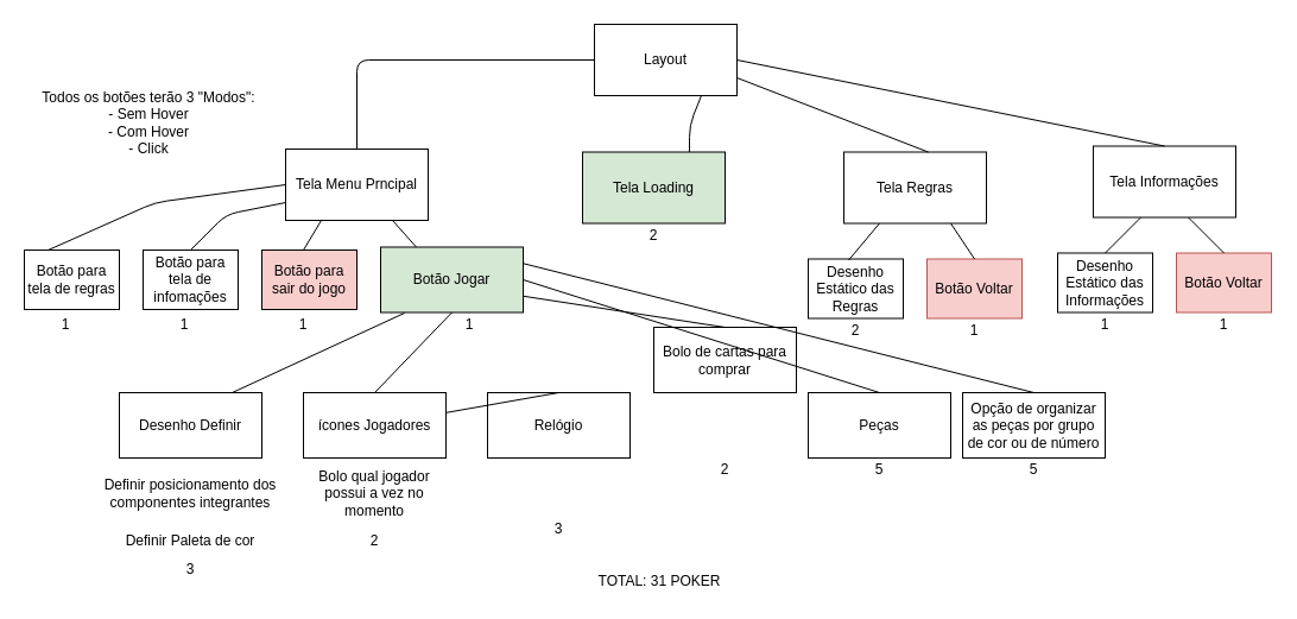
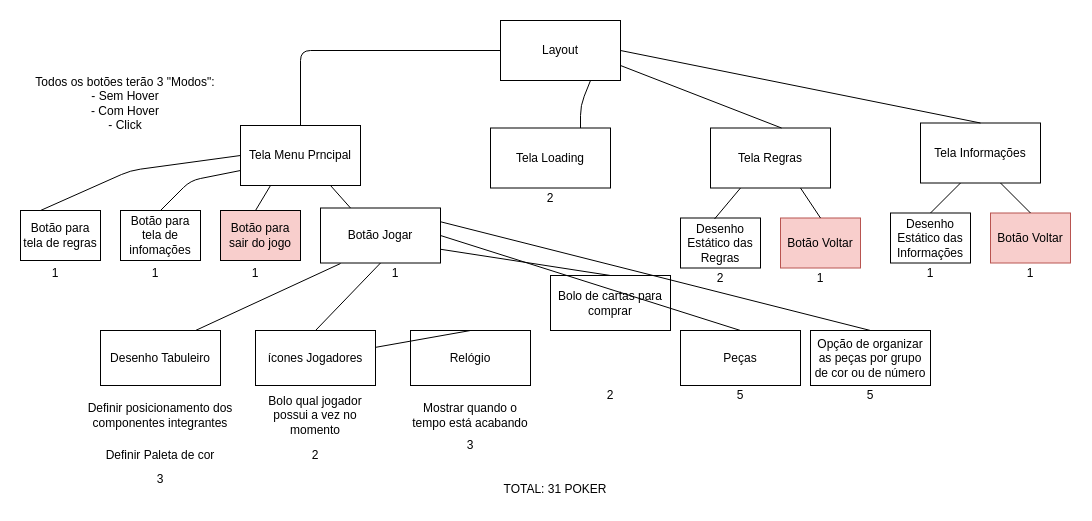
  <mxCell id="0" />
  <mxCell id="1" parent="0" />
  <mxCell id="2" value="Layout&lt;br&gt;" style="whiteSpace=wrap;html=1;rounded=0;" parent="1" vertex="1"><mxGeometry x="500" y="20" width="120" height="60" as="geometry" /></mxCell>
  <mxCell id="3" value="Tela Menu Prncipal" style="rounded=0;whiteSpace=wrap;html=1;" parent="1" vertex="1"><mxGeometry x="240" y="125" width="120" height="60" as="geometry" /></mxCell>
- <mxCell id="4" value="Tela Loading" style="rounded=0;whiteSpace=wrap;html=1;fillColor=#d5e8d4;" parent="1" vertex="1"><mxGeometry x="490" y="127.5" width="120" height="60" as="geometry" /></mxCell>
+ <mxCell id="4" value="Tela Loading" style="rounded=0;whiteSpace=wrap;html=1;" parent="1" vertex="1"><mxGeometry x="490" y="127.5" width="120" height="60" as="geometry" /></mxCell>
  <mxCell id="5" value="Tela Regras" style="rounded=0;whiteSpace=wrap;html=1;" parent="1" vertex="1"><mxGeometry x="710" y="127.5" width="120" height="60" as="geometry" /></mxCell>
  <mxCell id="6" value="Tela Informações" style="rounded=0;whiteSpace=wrap;html=1;" parent="1" vertex="1"><mxGeometry x="920" y="122.5" width="120" height="60" as="geometry" /></mxCell>
  <mxCell id="7" value="Desenho Estático das Informações&lt;br&gt;" style="rounded=0;whiteSpace=wrap;html=1;" parent="1" vertex="1"><mxGeometry x="890" y="212.5" width="80" height="50" as="geometry" /></mxCell>
  <mxCell id="8" value="Botão Voltar&lt;br&gt;" style="rounded=0;whiteSpace=wrap;html=1;fillColor=#f8cecc;strokeColor=#b85450;" parent="1" vertex="1"><mxGeometry x="990" y="212.5" width="80" height="50" as="geometry" /></mxCell>
  <mxCell id="9" value="Desenho Estático das Regras&lt;br&gt;" style="rounded=0;whiteSpace=wrap;html=1;" parent="1" vertex="1"><mxGeometry x="680" y="217.5" width="80" height="50" as="geometry" /></mxCell>
  <mxCell id="10" value="Botão Voltar&lt;br&gt;" style="rounded=0;whiteSpace=wrap;html=1;fillColor=#f8cecc;strokeColor=#b85450;" parent="1" vertex="1"><mxGeometry x="780" y="217.5" width="80" height="50" as="geometry" /></mxCell>
  <mxCell id="11" value="Botão para tela de regras&lt;br&gt;" style="rounded=0;whiteSpace=wrap;html=1;" parent="1" vertex="1"><mxGeometry x="20" y="210" width="80" height="50" as="geometry" /></mxCell>
  <mxCell id="12" value="Botão para tela de infomações&lt;br&gt;" style="rounded=0;whiteSpace=wrap;html=1;" parent="1" vertex="1"><mxGeometry x="120" y="210" width="80" height="50" as="geometry" /></mxCell>
  <mxCell id="13" value="Botão para sair do jogo&lt;br&gt;" style="rounded=0;whiteSpace=wrap;html=1;fillColor=#f8cecc;" parent="1" vertex="1"><mxGeometry x="220" y="210" width="80" height="50" as="geometry" /></mxCell>
- <mxCell id="14" value="Botão Jogar&lt;br&gt;" style="rounded=0;whiteSpace=wrap;html=1;fillColor=#d5e8d4;" parent="1" vertex="1"><mxGeometry x="320" y="207.5" width="120" height="55" as="geometry" /></mxCell>
- <mxCell id="15" value="Desenho Definir&lt;br&gt;" style="rounded=0;whiteSpace=wrap;html=1;" parent="1" vertex="1"><mxGeometry x="100" y="330" width="120" height="55" as="geometry" /></mxCell>
+ <mxCell id="14" value="Botão Jogar&lt;br&gt;" style="rounded=0;whiteSpace=wrap;html=1;" parent="1" vertex="1"><mxGeometry x="320" y="207.5" width="120" height="55" as="geometry" /></mxCell>
+ <mxCell id="15" value="Desenho Tabuleiro&lt;br&gt;" style="rounded=0;whiteSpace=wrap;html=1;" parent="1" vertex="1"><mxGeometry x="100" y="330" width="120" height="55" as="geometry" /></mxCell>
  <mxCell id="16" value="ícones Jogadores&lt;br&gt;" style="rounded=0;whiteSpace=wrap;html=1;" parent="1" vertex="1"><mxGeometry x="255" y="330" width="120" height="55" as="geometry" /></mxCell>
  <mxCell id="17" value="Relógio&lt;br&gt;" style="rounded=0;whiteSpace=wrap;html=1;" parent="1" vertex="1"><mxGeometry x="410" y="330" width="120" height="55" as="geometry" /></mxCell>
  <mxCell id="18" value="Bolo de cartas para comprar&lt;br&gt;" style="rounded=0;whiteSpace=wrap;html=1;" parent="1" vertex="1"><mxGeometry x="550" y="275" width="120" height="55" as="geometry" /></mxCell>
  <mxCell id="19" value="Peças&lt;br&gt;" style="rounded=0;whiteSpace=wrap;html=1;" parent="1" vertex="1"><mxGeometry x="680" y="330" width="120" height="55" as="geometry" /></mxCell>
  <mxCell id="20" value="" style="endArrow=none;html=1;" parent="1" source="3" target="2" edge="1"><mxGeometry width="50" height="50" relative="1" as="geometry"><mxPoint x="420" y="105" as="sourcePoint" /><mxPoint x="470" y="55" as="targetPoint" /><Array as="points"><mxPoint x="300" y="50" /></Array></mxGeometry></mxCell>
  <mxCell id="21" value="" style="endArrow=none;html=1;exitX=0.75;exitY=0;exitDx=0;exitDy=0;entryX=0.75;entryY=1;entryDx=0;entryDy=0;" parent="1" source="4" target="2" edge="1"><mxGeometry width="50" height="50" relative="1" as="geometry"><mxPoint x="740" y="127" as="sourcePoint" /><mxPoint x="620" y="60" as="targetPoint" /><Array as="points"><mxPoint x="580" y="105" /></Array></mxGeometry></mxCell>
  <mxCell id="22" value="" style="endArrow=none;html=1;exitX=0.592;exitY=0;exitDx=0;exitDy=0;exitPerimeter=0;entryX=1;entryY=0.75;entryDx=0;entryDy=0;" parent="1" source="5" target="2" edge="1"><mxGeometry width="50" height="50" relative="1" as="geometry"><mxPoint x="740" y="95" as="sourcePoint" /><mxPoint x="620" y="28" as="targetPoint" /><Array as="points" /></mxGeometry></mxCell>
  <mxCell id="23" value="" style="endArrow=none;html=1;exitX=0.5;exitY=0;exitDx=0;exitDy=0;entryX=1;entryY=0.5;entryDx=0;entryDy=0;" parent="1" source="6" target="2" edge="1"><mxGeometry width="50" height="50" relative="1" as="geometry"><mxPoint x="1180.5" y="120" as="sourcePoint" /><mxPoint x="839.5" y="45" as="targetPoint" /><Array as="points" /></mxGeometry></mxCell>
  <mxCell id="24" value="" style="endArrow=none;html=1;exitX=0.425;exitY=0.02;exitDx=0;exitDy=0;entryX=0.25;entryY=1;entryDx=0;entryDy=0;exitPerimeter=0;" parent="1" source="9" target="5" edge="1"><mxGeometry width="50" height="50" relative="1" as="geometry"><mxPoint x="560" y="227.5" as="sourcePoint" /><mxPoint x="560" y="197.5" as="targetPoint" /></mxGeometry></mxCell>
  <mxCell id="25" value="" style="endArrow=none;html=1;exitX=0.5;exitY=0;exitDx=0;exitDy=0;entryX=0.75;entryY=1;entryDx=0;entryDy=0;" parent="1" source="10" target="5" edge="1"><mxGeometry width="50" height="50" relative="1" as="geometry"><mxPoint x="794" y="218.5" as="sourcePoint" /><mxPoint x="820" y="187.5" as="targetPoint" /></mxGeometry></mxCell>
  <mxCell id="26" value="" style="endArrow=none;html=1;exitX=0.5;exitY=0;exitDx=0;exitDy=0;" parent="1" source="7" edge="1"><mxGeometry width="50" height="50" relative="1" as="geometry"><mxPoint x="910" y="232.5" as="sourcePoint" /><mxPoint x="960" y="182.5" as="targetPoint" /></mxGeometry></mxCell>
  <mxCell id="27" value="" style="endArrow=none;html=1;exitX=0.5;exitY=0;exitDx=0;exitDy=0;" parent="1" source="8" edge="1"><mxGeometry width="50" height="50" relative="1" as="geometry"><mxPoint x="1030" y="222.5" as="sourcePoint" /><mxPoint x="1000" y="182.5" as="targetPoint" /><Array as="points" /></mxGeometry></mxCell>
  <mxCell id="28" value="" style="endArrow=none;html=1;entryX=0.25;entryY=1;entryDx=0;entryDy=0;" parent="1" target="3" edge="1"><mxGeometry width="50" height="50" relative="1" as="geometry"><mxPoint x="255" y="210" as="sourcePoint" /><mxPoint x="285" y="190" as="targetPoint" /><Array as="points" /></mxGeometry></mxCell>
  <mxCell id="29" value="" style="endArrow=none;html=1;entryX=0.75;entryY=1;entryDx=0;entryDy=0;exitX=0.25;exitY=0;exitDx=0;exitDy=0;" parent="1" source="14" target="3" edge="1"><mxGeometry width="50" height="50" relative="1" as="geometry"><mxPoint x="330" y="235" as="sourcePoint" /><mxPoint x="380" y="185" as="targetPoint" /></mxGeometry></mxCell>
  <mxCell id="30" value="" style="endArrow=none;html=1;entryX=0;entryY=0.75;entryDx=0;entryDy=0;" parent="1" target="3" edge="1"><mxGeometry width="50" height="50" relative="1" as="geometry"><mxPoint x="160" y="210" as="sourcePoint" /><mxPoint x="190" y="180" as="targetPoint" /><Array as="points"><mxPoint x="190" y="180" /></Array></mxGeometry></mxCell>
  <mxCell id="31" value="" style="endArrow=none;html=1;entryX=0;entryY=0.5;entryDx=0;entryDy=0;" parent="1" target="3" edge="1"><mxGeometry width="50" height="50" relative="1" as="geometry"><mxPoint x="40" y="210" as="sourcePoint" /><mxPoint x="230" y="150" as="targetPoint" /><Array as="points"><mxPoint x="130" y="170" /></Array></mxGeometry></mxCell>
  <mxCell id="32" value="" style="endArrow=none;html=1;entryX=0.167;entryY=1.009;entryDx=0;entryDy=0;entryPerimeter=0;" parent="1" target="14" edge="1"><mxGeometry width="50" height="50" relative="1" as="geometry"><mxPoint x="195" y="330" as="sourcePoint" /><mxPoint x="245" y="280" as="targetPoint" /></mxGeometry></mxCell>
  <mxCell id="33" value="" style="endArrow=none;html=1;entryX=0.5;entryY=1;entryDx=0;entryDy=0;exitX=0.5;exitY=0;exitDx=0;exitDy=0;" parent="1" source="16" target="14" edge="1"><mxGeometry width="50" height="50" relative="1" as="geometry"><mxPoint x="321" y="340" as="sourcePoint" /><mxPoint x="360" y="285" as="targetPoint" /></mxGeometry></mxCell>
  <mxCell id="34" value="" style="endArrow=none;html=1;exitX=0.5;exitY=0;exitDx=0;exitDy=0;" parent="1" source="17" target="16" edge="1"><mxGeometry width="50" height="50" relative="1" as="geometry"><mxPoint x="440" y="330" as="sourcePoint" /><mxPoint x="490" y="280" as="targetPoint" /></mxGeometry></mxCell>
  <mxCell id="35" value="" style="endArrow=none;html=1;entryX=1;entryY=0.75;entryDx=0;entryDy=0;exitX=0.5;exitY=0;exitDx=0;exitDy=0;" parent="1" source="18" target="14" edge="1"><mxGeometry width="50" height="50" relative="1" as="geometry"><mxPoint x="510" y="270" as="sourcePoint" /><mxPoint x="560" y="220" as="targetPoint" /></mxGeometry></mxCell>
  <mxCell id="36" value="" style="endArrow=none;html=1;entryX=1;entryY=0.5;entryDx=0;entryDy=0;exitX=0.5;exitY=0;exitDx=0;exitDy=0;" parent="1" source="19" target="14" edge="1"><mxGeometry width="50" height="50" relative="1" as="geometry"><mxPoint x="20" y="460" as="sourcePoint" /><mxPoint x="70" y="410" as="targetPoint" /></mxGeometry></mxCell>
  <mxCell id="37" value="&lt;span&gt;Definir posicionamento dos componentes integrantes&lt;/span&gt;" style="text;html=1;strokeColor=none;fillColor=none;align=center;verticalAlign=middle;whiteSpace=wrap;rounded=0;" parent="1" vertex="1"><mxGeometry x="80" y="395" width="160" height="40" as="geometry" /></mxCell>
  <mxCell id="38" value="Definir Paleta de cor" style="text;html=1;strokeColor=none;fillColor=none;align=center;verticalAlign=middle;whiteSpace=wrap;rounded=0;" parent="1" vertex="1"><mxGeometry x="100" y="445" width="120" height="20" as="geometry" /></mxCell>
  <mxCell id="39" value="Bolo qual jogador possui a vez no momento" style="text;html=1;strokeColor=none;fillColor=none;align=center;verticalAlign=middle;whiteSpace=wrap;rounded=0;" parent="1" vertex="1"><mxGeometry x="255" y="405" width="120" height="20" as="geometry" /></mxCell>
+ <mxCell id="40" value="Mostrar quando o tempo está acabando" style="text;html=1;strokeColor=none;fillColor=none;align=center;verticalAlign=middle;whiteSpace=wrap;rounded=0;" parent="1" vertex="1"><mxGeometry x="410" y="405" width="120" height="20" as="geometry" /></mxCell>
  <mxCell id="41" value="Opção de organizar as peças por grupo de cor ou de número&lt;br&gt;" style="rounded=0;whiteSpace=wrap;html=1;" parent="1" vertex="1"><mxGeometry x="810" y="330" width="120" height="55" as="geometry" /></mxCell>
  <mxCell id="42" value="" style="endArrow=none;html=1;entryX=0.5;entryY=0;entryDx=0;entryDy=0;exitX=1;exitY=0.25;exitDx=0;exitDy=0;" parent="1" source="14" target="41" edge="1"><mxGeometry width="50" height="50" relative="1" as="geometry"><mxPoint x="-95" y="535" as="sourcePoint" /><mxPoint x="-45" y="485" as="targetPoint" /><Array as="points" /></mxGeometry></mxCell>
  <mxCell id="43" value="Todos os botões terão 3 &quot;Modos&quot;:&lt;br&gt;- Sem Hover&lt;br&gt;- Com Hover&lt;br&gt;- Click&lt;br&gt;" style="text;html=1;strokeColor=none;fillColor=none;align=center;verticalAlign=middle;whiteSpace=wrap;rounded=0;" parent="1" vertex="1"><mxGeometry x="25" y="65" width="200" height="75" as="geometry" /></mxCell>
  <mxCell id="44" value="1" style="text;html=1;strokeColor=none;fillColor=none;align=center;verticalAlign=middle;whiteSpace=wrap;rounded=0;" vertex="1" parent="1"><mxGeometry x="35" y="262.5" width="40" height="20" as="geometry" /></mxCell>
  <mxCell id="45" value="1" style="text;html=1;strokeColor=none;fillColor=none;align=center;verticalAlign=middle;whiteSpace=wrap;rounded=0;" vertex="1" parent="1"><mxGeometry x="135" y="262.5" width="40" height="20" as="geometry" /></mxCell>
  <mxCell id="46" value="1" style="text;html=1;strokeColor=none;fillColor=none;align=center;verticalAlign=middle;whiteSpace=wrap;rounded=0;" vertex="1" parent="1"><mxGeometry x="235" y="262.5" width="40" height="20" as="geometry" /></mxCell>
  <mxCell id="47" value="1" style="text;html=1;strokeColor=none;fillColor=none;align=center;verticalAlign=middle;whiteSpace=wrap;rounded=0;" vertex="1" parent="1"><mxGeometry x="375" y="262.5" width="40" height="20" as="geometry" /></mxCell>
  <mxCell id="48" value="1" style="text;html=1;strokeColor=none;fillColor=none;align=center;verticalAlign=middle;whiteSpace=wrap;rounded=0;" vertex="1" parent="1"><mxGeometry x="800" y="267.5" width="40" height="20" as="geometry" /></mxCell>
  <mxCell id="49" value="1" style="text;html=1;strokeColor=none;fillColor=none;align=center;verticalAlign=middle;whiteSpace=wrap;rounded=0;" vertex="1" parent="1"><mxGeometry x="1010" y="262.5" width="40" height="20" as="geometry" /></mxCell>
  <mxCell id="50" value="1" style="text;html=1;strokeColor=none;fillColor=none;align=center;verticalAlign=middle;whiteSpace=wrap;rounded=0;" vertex="1" parent="1"><mxGeometry x="910" y="262.5" width="40" height="20" as="geometry" /></mxCell>
  <mxCell id="51" value="2" style="text;html=1;strokeColor=none;fillColor=none;align=center;verticalAlign=middle;whiteSpace=wrap;rounded=0;" vertex="1" parent="1"><mxGeometry x="700" y="267.5" width="40" height="20" as="geometry" /></mxCell>
  <mxCell id="52" value="2" style="text;html=1;strokeColor=none;fillColor=none;align=center;verticalAlign=middle;whiteSpace=wrap;rounded=0;" vertex="1" parent="1"><mxGeometry x="530" y="187.5" width="40" height="20" as="geometry" /></mxCell>
  <mxCell id="53" value="2" style="text;html=1;strokeColor=none;fillColor=none;align=center;verticalAlign=middle;whiteSpace=wrap;rounded=0;" vertex="1" parent="1"><mxGeometry x="295" y="445" width="40" height="20" as="geometry" /></mxCell>
  <mxCell id="54" value="2" style="text;html=1;strokeColor=none;fillColor=none;align=center;verticalAlign=middle;whiteSpace=wrap;rounded=0;" vertex="1" parent="1"><mxGeometry x="590" y="385" width="40" height="20" as="geometry" /></mxCell>
  <mxCell id="55" value="5&lt;br&gt;" style="text;html=1;strokeColor=none;fillColor=none;align=center;verticalAlign=middle;whiteSpace=wrap;rounded=0;" vertex="1" parent="1"><mxGeometry x="850" y="385" width="40" height="20" as="geometry" /></mxCell>
  <mxCell id="56" value="5&lt;br&gt;" style="text;html=1;strokeColor=none;fillColor=none;align=center;verticalAlign=middle;whiteSpace=wrap;rounded=0;" vertex="1" parent="1"><mxGeometry x="720" y="385" width="40" height="20" as="geometry" /></mxCell>
  <mxCell id="57" value="3&lt;br&gt;" style="text;html=1;strokeColor=none;fillColor=none;align=center;verticalAlign=middle;whiteSpace=wrap;rounded=0;" vertex="1" parent="1"><mxGeometry x="450" y="435" width="40" height="20" as="geometry" /></mxCell>
  <mxCell id="58" value="3&lt;br&gt;" style="text;html=1;strokeColor=none;fillColor=none;align=center;verticalAlign=middle;whiteSpace=wrap;rounded=0;" vertex="1" parent="1"><mxGeometry x="140" y="469" width="40" height="20" as="geometry" /></mxCell>
  <mxCell id="59" value="TOTAL: 31 POKER" style="text;html=1;strokeColor=none;fillColor=none;align=center;verticalAlign=middle;whiteSpace=wrap;rounded=0;" vertex="1" parent="1"><mxGeometry x="390" y="479" width="330" height="20" as="geometry" /></mxCell>
